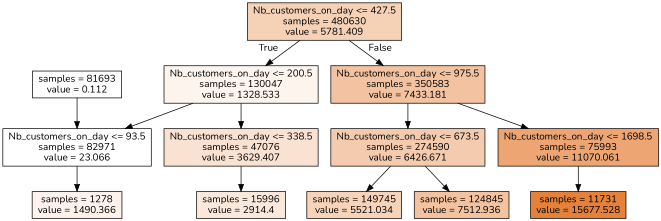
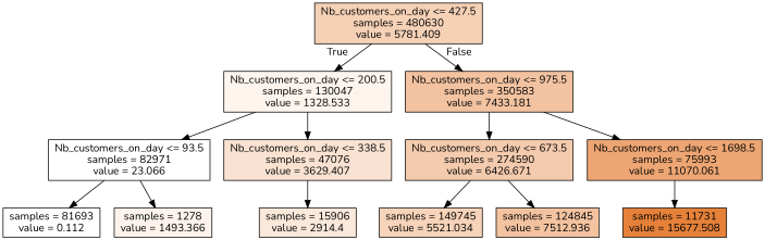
  digraph {
    fontname=Nunito
    node [color=black fillcolor="#ffffff" fontname=Nunito shape=box style=filled]
    edge [fontname=Nunito]
    n1 [fillcolor="#f5d1b6" label="Nb_customers_on_day <= 427.5\nsamples = 480630\nvalue = 5781.409"]
    n2 [fillcolor="#fdf4ee" label="Nb_customers_on_day <= 200.5\nsamples = 130047\nvalue = 1328.533"]
    n3 [fillcolor="#f3c3a1" label="Nb_customers_on_day <= 975.5\nsamples = 350583\nvalue = 7433.181"]
    n4 [label="Nb_customers_on_day <= 93.5\nsamples = 82971\nvalue = 23.066"]
    n5 [fillcolor="#f9e2d1" label="Nb_customers_on_day <= 338.5\nsamples = 47076\nvalue = 3629.407"]
    n6 [fillcolor="#f4cbae" label="Nb_customers_on_day <= 673.5\nsamples = 274590\nvalue = 6426.671"]
    n7 [fillcolor="#eda673" label="Nb_customers_on_day <= 1698.5\nsamples = 75993\nvalue = 11070.061"]
    n8 [label="samples = 81693\nvalue = 0.112"]
-   n9 [fillcolor="#fdf3ec" label="samples = 1278\nvalue = 1490.366"]
-   n10 [fillcolor="#fae8da" label="samples = 15996\nvalue = 2914.4"]
+   n9 [fillcolor="#fdf3ec" label="samples = 1278\nvalue = 1493.366"]
+   n10 [fillcolor="#fae8da" label="samples = 15906\nvalue = 2914.4"]
    n11 [fillcolor="#f6d3b9" label="samples = 149745\nvalue = 5521.034"]
    n12 [fillcolor="#f3c3a0" label="samples = 124845\nvalue = 7512.936"]
-   n13 [fillcolor="#e58139" label="samples = 11731\nvalue = 15677.528"]
+   n13 [fillcolor="#e58139" label="samples = 11731\nvalue = 15677.508"]
    n1 -> n2 [headlabel=True labelangle=45 labeldistance=2.5]
    n1 -> n3 [headlabel=False labelangle=-45 labeldistance=2.5]
    n2 -> n4
    n2 -> n5
    n3 -> n6
    n3 -> n7
-   n8 -> n4
+   n4 -> n8
    n4 -> n9
    n5 -> n10
    n6 -> n11
    n6 -> n12
    n7 -> n13
  }
